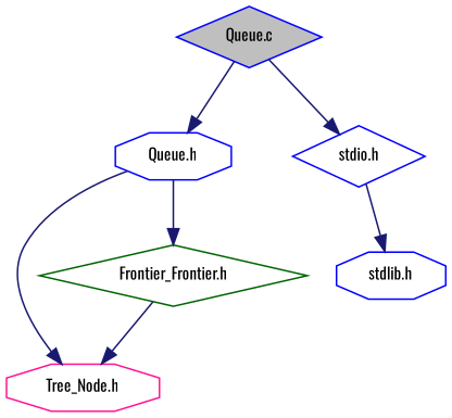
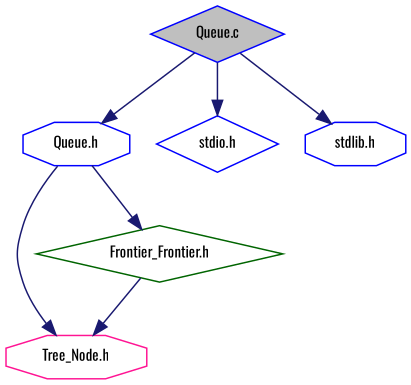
  digraph {
    fontname=Oswald
    node [color=blue fillcolor=white fontname=Oswald fontsize=10 shape=diamond style=filled]
    edge [color=midnightblue fontname=Oswald fontsize=10 labelfontname=Helvetica labelfontsize=10 style=solid]
    n1 [fillcolor=grey75 fontcolor=black height=0.2 label="Queue.c" width=0.4]
    n2 [height=0.2 label="Queue.h" shape=octagon width=0.4]
    n3 [height=0.2 label="stdio.h" width=0.4]
    n4 [height=0.2 label="stdlib.h" shape=octagon width=0.4]
    n5 [color=deeppink height=0.2 label="Tree_Node.h" shape=octagon width=0.4]
    n6 [color=darkgreen height=0.2 label="Frontier_Frontier.h" width=0.4]
    n1 -> n2
    n1 -> n3
-   n3 -> n4
+   n1 -> n4
    n2 -> n5
    n2 -> n6
    n6 -> n5
  }
